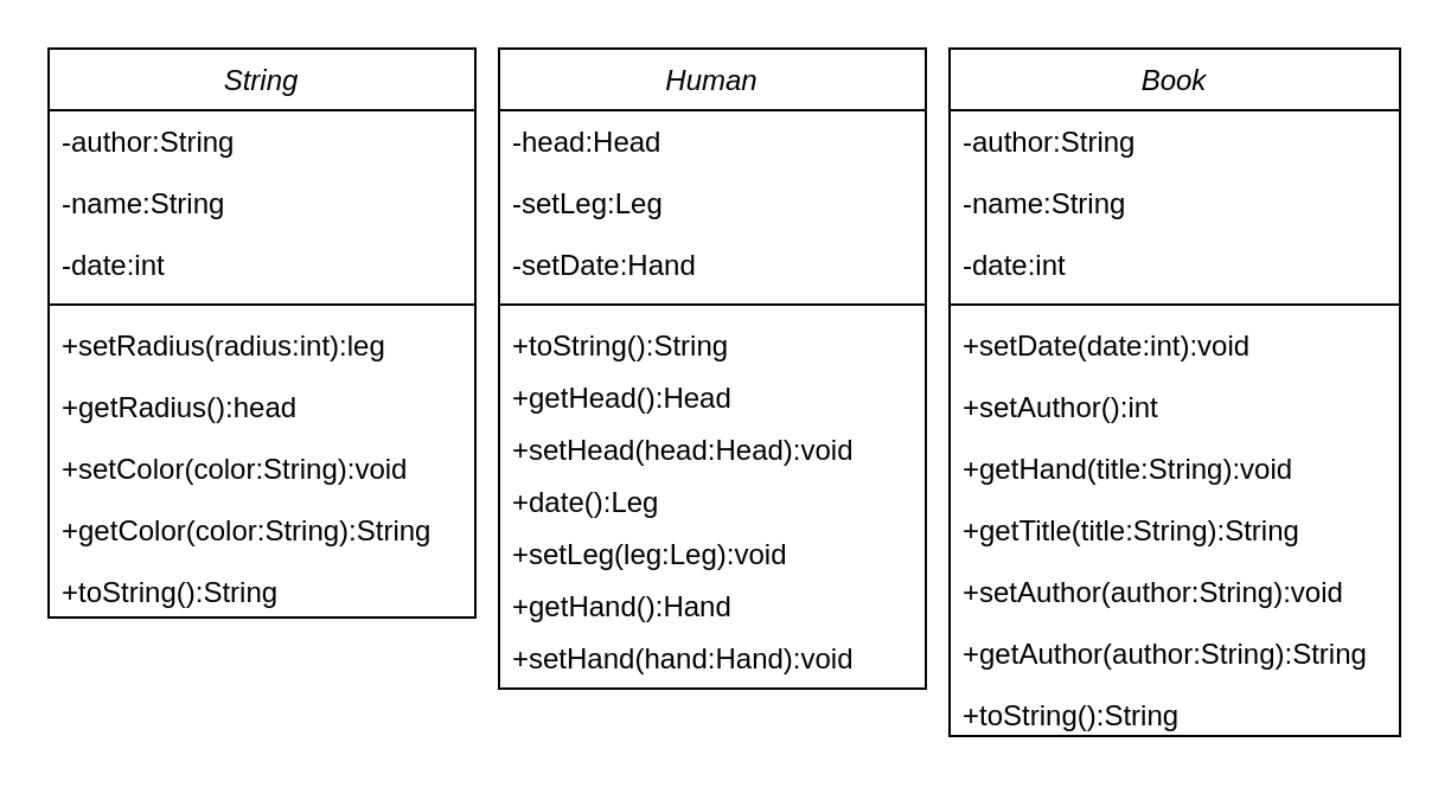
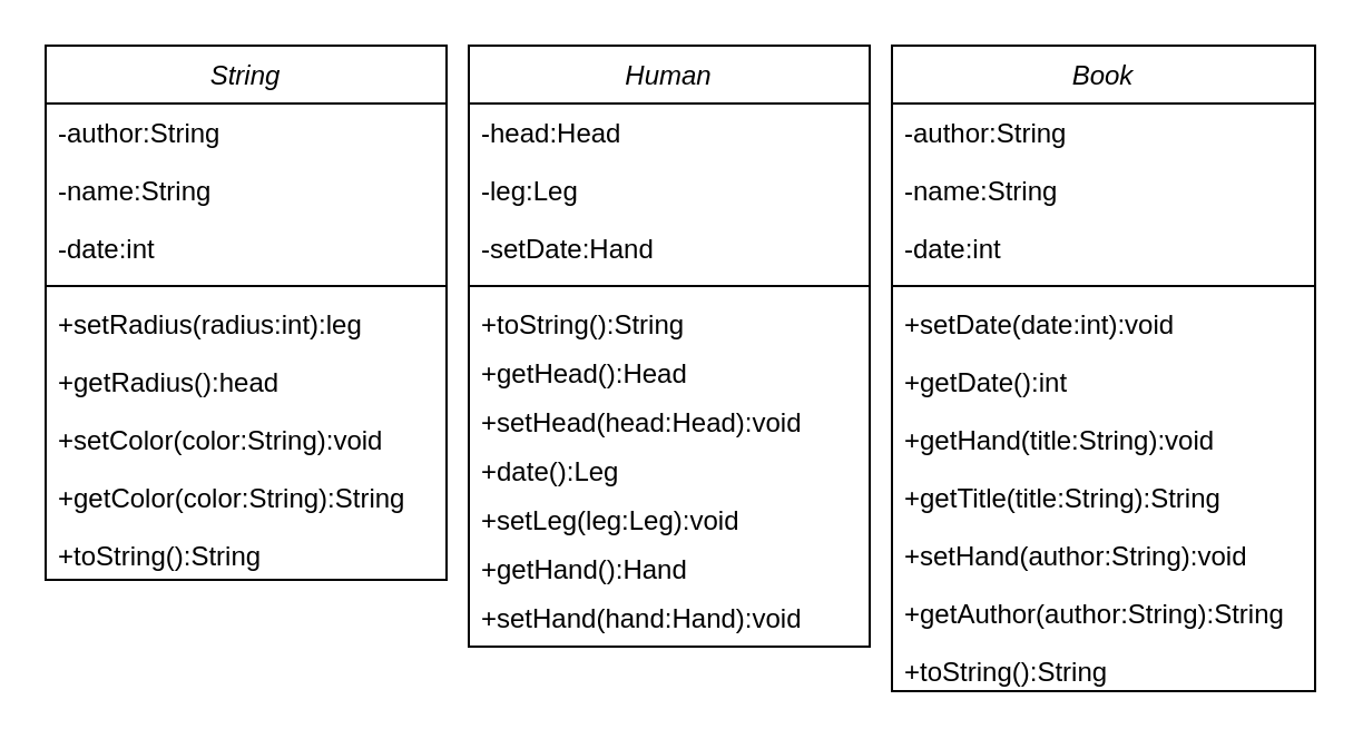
  <mxCell id="0" />
  <mxCell id="1" parent="0" />
  <mxCell id="2" value="String" style="swimlane;fontStyle=2;align=center;verticalAlign=top;childLayout=stackLayout;horizontal=1;startSize=26;horizontalStack=0;resizeParent=1;resizeLast=0;collapsible=1;marginBottom=0;rounded=0;shadow=0;strokeWidth=1;" vertex="1" parent="1"><mxGeometry x="20" y="20" width="180" height="240" as="geometry"><mxRectangle x="230" y="140" width="160" height="26" as="alternateBounds" /></mxGeometry></mxCell>
  <mxCell id="3" value="-author:String" style="text;align=left;verticalAlign=top;spacingLeft=4;spacingRight=4;overflow=hidden;rotatable=0;points=[[0,0.5],[1,0.5]];portConstraint=eastwest;" vertex="1" parent="2"><mxGeometry y="26" width="180" height="26" as="geometry" /></mxCell>
  <mxCell id="4" value="-name:String" style="text;align=left;verticalAlign=top;spacingLeft=4;spacingRight=4;overflow=hidden;rotatable=0;points=[[0,0.5],[1,0.5]];portConstraint=eastwest;rounded=0;shadow=0;html=0;" vertex="1" parent="2"><mxGeometry y="52" width="180" height="26" as="geometry" /></mxCell>
  <mxCell id="5" value="-date:int" style="text;align=left;verticalAlign=top;spacingLeft=4;spacingRight=4;overflow=hidden;rotatable=0;points=[[0,0.5],[1,0.5]];portConstraint=eastwest;rounded=0;shadow=0;html=0;" vertex="1" parent="2"><mxGeometry y="78" width="180" height="26" as="geometry" /></mxCell>
  <mxCell id="6" value="" style="line;html=1;strokeWidth=1;align=left;verticalAlign=middle;spacingTop=-1;spacingLeft=3;spacingRight=3;rotatable=0;labelPosition=right;points=[];portConstraint=eastwest;" vertex="1" parent="2"><mxGeometry y="104" width="180" height="8" as="geometry" /></mxCell>
  <mxCell id="7" value="+setRadius(radius:int):leg" style="text;align=left;verticalAlign=top;spacingLeft=4;spacingRight=4;overflow=hidden;rotatable=0;points=[[0,0.5],[1,0.5]];portConstraint=eastwest;" vertex="1" parent="2"><mxGeometry y="112" width="180" height="26" as="geometry" /></mxCell>
  <mxCell id="8" value="+getRadius():head" style="text;align=left;verticalAlign=top;spacingLeft=4;spacingRight=4;overflow=hidden;rotatable=0;points=[[0,0.5],[1,0.5]];portConstraint=eastwest;" vertex="1" parent="2"><mxGeometry y="138" width="180" height="26" as="geometry" /></mxCell>
  <mxCell id="9" value="+setColor(color:String):void" style="text;align=left;verticalAlign=top;spacingLeft=4;spacingRight=4;overflow=hidden;rotatable=0;points=[[0,0.5],[1,0.5]];portConstraint=eastwest;" vertex="1" parent="2"><mxGeometry y="164" width="180" height="26" as="geometry" /></mxCell>
  <mxCell id="10" value="+getColor(color:String):String" style="text;align=left;verticalAlign=top;spacingLeft=4;spacingRight=4;overflow=hidden;rotatable=0;points=[[0,0.5],[1,0.5]];portConstraint=eastwest;" vertex="1" parent="2"><mxGeometry y="190" width="180" height="26" as="geometry" /></mxCell>
  <mxCell id="11" value="+toString():String" style="text;align=left;verticalAlign=top;spacingLeft=4;spacingRight=4;overflow=hidden;rotatable=0;points=[[0,0.5],[1,0.5]];portConstraint=eastwest;" vertex="1" parent="2"><mxGeometry y="216" width="180" height="22" as="geometry" /></mxCell>
  <mxCell id="12" value="Human" style="swimlane;fontStyle=2;align=center;verticalAlign=top;childLayout=stackLayout;horizontal=1;startSize=26;horizontalStack=0;resizeParent=1;resizeLast=0;collapsible=1;marginBottom=0;rounded=0;shadow=0;strokeWidth=1;" vertex="1" parent="1"><mxGeometry x="210" y="20" width="180" height="270" as="geometry"><mxRectangle x="230" y="140" width="160" height="26" as="alternateBounds" /></mxGeometry></mxCell>
  <mxCell id="13" value="-head:Head" style="text;align=left;verticalAlign=top;spacingLeft=4;spacingRight=4;overflow=hidden;rotatable=0;points=[[0,0.5],[1,0.5]];portConstraint=eastwest;" vertex="1" parent="12"><mxGeometry y="26" width="180" height="26" as="geometry" /></mxCell>
- <mxCell id="14" value="-setLeg:Leg" style="text;align=left;verticalAlign=top;spacingLeft=4;spacingRight=4;overflow=hidden;rotatable=0;points=[[0,0.5],[1,0.5]];portConstraint=eastwest;rounded=0;shadow=0;html=0;" vertex="1" parent="12"><mxGeometry y="52" width="180" height="26" as="geometry" /></mxCell>
+ <mxCell id="14" value="-leg:Leg" style="text;align=left;verticalAlign=top;spacingLeft=4;spacingRight=4;overflow=hidden;rotatable=0;points=[[0,0.5],[1,0.5]];portConstraint=eastwest;rounded=0;shadow=0;html=0;" vertex="1" parent="12"><mxGeometry y="52" width="180" height="26" as="geometry" /></mxCell>
  <mxCell id="15" value="-setDate:Hand" style="text;align=left;verticalAlign=top;spacingLeft=4;spacingRight=4;overflow=hidden;rotatable=0;points=[[0,0.5],[1,0.5]];portConstraint=eastwest;rounded=0;shadow=0;html=0;" vertex="1" parent="12"><mxGeometry y="78" width="180" height="26" as="geometry" /></mxCell>
  <mxCell id="16" value="" style="line;html=1;strokeWidth=1;align=left;verticalAlign=middle;spacingTop=-1;spacingLeft=3;spacingRight=3;rotatable=0;labelPosition=right;points=[];portConstraint=eastwest;" vertex="1" parent="12"><mxGeometry y="104" width="180" height="8" as="geometry" /></mxCell>
  <mxCell id="17" value="+toString():String" style="text;align=left;verticalAlign=top;spacingLeft=4;spacingRight=4;overflow=hidden;rotatable=0;points=[[0,0.5],[1,0.5]];portConstraint=eastwest;" vertex="1" parent="12"><mxGeometry y="112" width="180" height="22" as="geometry" /></mxCell>
  <mxCell id="18" value="+getHead():Head" style="text;align=left;verticalAlign=top;spacingLeft=4;spacingRight=4;overflow=hidden;rotatable=0;points=[[0,0.5],[1,0.5]];portConstraint=eastwest;" vertex="1" parent="12"><mxGeometry y="134" width="180" height="22" as="geometry" /></mxCell>
  <mxCell id="19" value="+setHead(head:Head):void" style="text;align=left;verticalAlign=top;spacingLeft=4;spacingRight=4;overflow=hidden;rotatable=0;points=[[0,0.5],[1,0.5]];portConstraint=eastwest;" vertex="1" parent="12"><mxGeometry y="156" width="180" height="22" as="geometry" /></mxCell>
  <mxCell id="20" value="+date():Leg" style="text;align=left;verticalAlign=top;spacingLeft=4;spacingRight=4;overflow=hidden;rotatable=0;points=[[0,0.5],[1,0.5]];portConstraint=eastwest;" vertex="1" parent="12"><mxGeometry y="178" width="180" height="22" as="geometry" /></mxCell>
  <mxCell id="21" value="+setLeg(leg:Leg):void" style="text;align=left;verticalAlign=top;spacingLeft=4;spacingRight=4;overflow=hidden;rotatable=0;points=[[0,0.5],[1,0.5]];portConstraint=eastwest;" vertex="1" parent="12"><mxGeometry y="200" width="180" height="22" as="geometry" /></mxCell>
  <mxCell id="22" value="+getHand():Hand" style="text;align=left;verticalAlign=top;spacingLeft=4;spacingRight=4;overflow=hidden;rotatable=0;points=[[0,0.5],[1,0.5]];portConstraint=eastwest;" vertex="1" parent="12"><mxGeometry y="222" width="180" height="22" as="geometry" /></mxCell>
  <mxCell id="23" value="+setHand(hand:Hand):void" style="text;align=left;verticalAlign=top;spacingLeft=4;spacingRight=4;overflow=hidden;rotatable=0;points=[[0,0.5],[1,0.5]];portConstraint=eastwest;" vertex="1" parent="12"><mxGeometry y="244" width="180" height="22" as="geometry" /></mxCell>
  <mxCell id="24" value="Book" style="swimlane;fontStyle=2;align=center;verticalAlign=top;childLayout=stackLayout;horizontal=1;startSize=26;horizontalStack=0;resizeParent=1;resizeLast=0;collapsible=1;marginBottom=0;rounded=0;shadow=0;strokeWidth=1;" parent="1" vertex="1"><mxGeometry x="400" y="20" width="190" height="290" as="geometry"><mxRectangle x="230" y="140" width="160" height="26" as="alternateBounds" /></mxGeometry></mxCell>
  <mxCell id="25" value="-author:String" style="text;align=left;verticalAlign=top;spacingLeft=4;spacingRight=4;overflow=hidden;rotatable=0;points=[[0,0.5],[1,0.5]];portConstraint=eastwest;" parent="24" vertex="1"><mxGeometry y="26" width="190" height="26" as="geometry" /></mxCell>
  <mxCell id="26" value="-name:String" style="text;align=left;verticalAlign=top;spacingLeft=4;spacingRight=4;overflow=hidden;rotatable=0;points=[[0,0.5],[1,0.5]];portConstraint=eastwest;rounded=0;shadow=0;html=0;" parent="24" vertex="1"><mxGeometry y="52" width="190" height="26" as="geometry" /></mxCell>
  <mxCell id="27" value="-date:int" style="text;align=left;verticalAlign=top;spacingLeft=4;spacingRight=4;overflow=hidden;rotatable=0;points=[[0,0.5],[1,0.5]];portConstraint=eastwest;rounded=0;shadow=0;html=0;" parent="24" vertex="1"><mxGeometry y="78" width="190" height="26" as="geometry" /></mxCell>
  <mxCell id="28" value="" style="line;html=1;strokeWidth=1;align=left;verticalAlign=middle;spacingTop=-1;spacingLeft=3;spacingRight=3;rotatable=0;labelPosition=right;points=[];portConstraint=eastwest;" parent="24" vertex="1"><mxGeometry y="104" width="190" height="8" as="geometry" /></mxCell>
  <mxCell id="29" value="+setDate(date:int):void" style="text;align=left;verticalAlign=top;spacingLeft=4;spacingRight=4;overflow=hidden;rotatable=0;points=[[0,0.5],[1,0.5]];portConstraint=eastwest;" parent="24" vertex="1"><mxGeometry y="112" width="190" height="26" as="geometry" /></mxCell>
- <mxCell id="30" value="+setAuthor():int" style="text;align=left;verticalAlign=top;spacingLeft=4;spacingRight=4;overflow=hidden;rotatable=0;points=[[0,0.5],[1,0.5]];portConstraint=eastwest;" vertex="1" parent="24"><mxGeometry y="138" width="190" height="26" as="geometry" /></mxCell>
+ <mxCell id="30" value="+getDate():int" style="text;align=left;verticalAlign=top;spacingLeft=4;spacingRight=4;overflow=hidden;rotatable=0;points=[[0,0.5],[1,0.5]];portConstraint=eastwest;" vertex="1" parent="24"><mxGeometry y="138" width="190" height="26" as="geometry" /></mxCell>
  <mxCell id="31" value="+getHand(title:String):void" style="text;align=left;verticalAlign=top;spacingLeft=4;spacingRight=4;overflow=hidden;rotatable=0;points=[[0,0.5],[1,0.5]];portConstraint=eastwest;" vertex="1" parent="24"><mxGeometry y="164" width="190" height="26" as="geometry" /></mxCell>
  <mxCell id="32" value="+getTitle(title:String):String" style="text;align=left;verticalAlign=top;spacingLeft=4;spacingRight=4;overflow=hidden;rotatable=0;points=[[0,0.5],[1,0.5]];portConstraint=eastwest;" vertex="1" parent="24"><mxGeometry y="190" width="190" height="26" as="geometry" /></mxCell>
- <mxCell id="33" value="+setAuthor(author:String):void" style="text;align=left;verticalAlign=top;spacingLeft=4;spacingRight=4;overflow=hidden;rotatable=0;points=[[0,0.5],[1,0.5]];portConstraint=eastwest;" vertex="1" parent="24"><mxGeometry y="216" width="190" height="26" as="geometry" /></mxCell>
+ <mxCell id="33" value="+setHand(author:String):void" style="text;align=left;verticalAlign=top;spacingLeft=4;spacingRight=4;overflow=hidden;rotatable=0;points=[[0,0.5],[1,0.5]];portConstraint=eastwest;" vertex="1" parent="24"><mxGeometry y="216" width="190" height="26" as="geometry" /></mxCell>
  <mxCell id="34" value="+getAuthor(author:String):String" style="text;align=left;verticalAlign=top;spacingLeft=4;spacingRight=4;overflow=hidden;rotatable=0;points=[[0,0.5],[1,0.5]];portConstraint=eastwest;" vertex="1" parent="24"><mxGeometry y="242" width="190" height="26" as="geometry" /></mxCell>
  <mxCell id="35" value="+toString():String" style="text;align=left;verticalAlign=top;spacingLeft=4;spacingRight=4;overflow=hidden;rotatable=0;points=[[0,0.5],[1,0.5]];portConstraint=eastwest;" vertex="1" parent="24"><mxGeometry y="268" width="190" height="22" as="geometry" /></mxCell>
